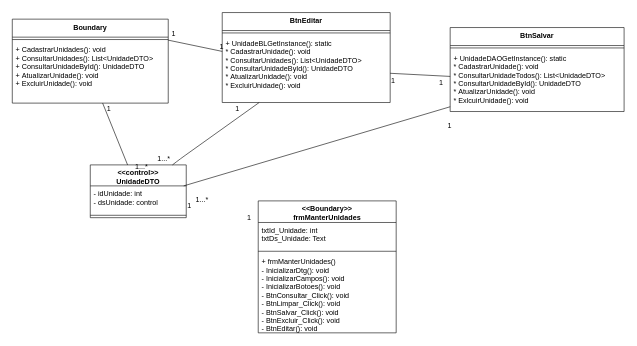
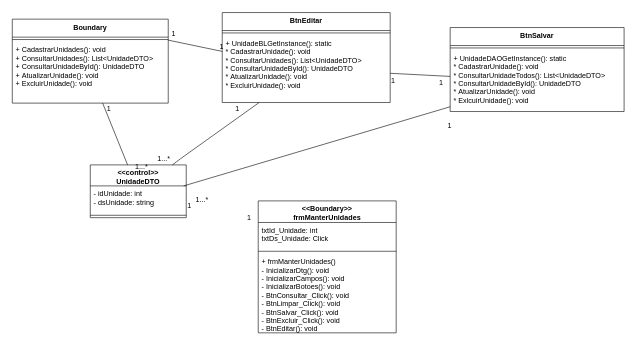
  <mxCell id="0" />
  <mxCell id="1" parent="0" />
  <mxCell id="2" value="&lt;&lt;Boundary&gt;&gt;&#10;frmManterUnidades" style="swimlane;fontStyle=1;align=center;verticalAlign=top;childLayout=stackLayout;horizontal=1;startSize=36;horizontalStack=0;resizeParent=1;resizeParentMax=0;resizeLast=0;collapsible=1;marginBottom=0;" parent="1" vertex="1"><mxGeometry x="430" y="334" width="230" height="220" as="geometry" /></mxCell>
- <mxCell id="3" value="txtId_Unidade: int&#10;txtDs_Unidade: Text &#10; " style="text;strokeColor=none;fillColor=none;align=left;verticalAlign=top;spacingLeft=4;spacingRight=4;overflow=hidden;rotatable=0;points=[[0,0.5],[1,0.5]];portConstraint=eastwest;" parent="2" vertex="1"><mxGeometry y="36" width="230" height="44" as="geometry" /></mxCell>
+ <mxCell id="3" value="txtId_Unidade: int&#10;txtDs_Unidade: Click &#10; " style="text;strokeColor=none;fillColor=none;align=left;verticalAlign=top;spacingLeft=4;spacingRight=4;overflow=hidden;rotatable=0;points=[[0,0.5],[1,0.5]];portConstraint=eastwest;" parent="2" vertex="1"><mxGeometry y="36" width="230" height="44" as="geometry" /></mxCell>
  <mxCell id="4" value="" style="line;strokeWidth=1;fillColor=none;align=left;verticalAlign=middle;spacingTop=-1;spacingLeft=3;spacingRight=3;rotatable=0;labelPosition=right;points=[];portConstraint=eastwest;" parent="2" vertex="1"><mxGeometry y="80" width="230" height="8" as="geometry" /></mxCell>
  <mxCell id="5" value="+ frmManterUnidades()&#10;- InicializarDtg(): void&#10;- InicializarCampos(): void&#10;- InicializarBotoes(): void&#10;- BtnConsultar_Click(): void&#10;- BtnLimpar_Click(): void&#10;- BtnSalvar_Click(): void&#10;- BtnExcluir_Click(): void&#10;- BtnEditar(): void&#10;" style="text;strokeColor=none;fillColor=none;align=left;verticalAlign=top;spacingLeft=4;spacingRight=4;overflow=hidden;rotatable=0;points=[[0,0.5],[1,0.5]];portConstraint=eastwest;" parent="2" vertex="1"><mxGeometry y="88" width="230" height="132" as="geometry" /></mxCell>
  <mxCell id="6" value="&lt;&lt;control&gt;&gt;&#10;UnidadeDTO&#10;" style="swimlane;fontStyle=1;align=center;verticalAlign=top;childLayout=stackLayout;horizontal=1;startSize=35;horizontalStack=0;resizeParent=1;resizeParentMax=0;resizeLast=0;collapsible=1;marginBottom=0;" parent="1" vertex="1"><mxGeometry x="150" y="274" width="160" height="88" as="geometry" /></mxCell>
- <mxCell id="7" value="- idUnidade: int&#10;- dsUnidade: control&#10;" style="text;strokeColor=none;fillColor=none;align=left;verticalAlign=top;spacingLeft=4;spacingRight=4;overflow=hidden;rotatable=0;points=[[0,0.5],[1,0.5]];portConstraint=eastwest;" parent="6" vertex="1"><mxGeometry y="35" width="160" height="45" as="geometry" /></mxCell>
+ <mxCell id="7" value="- idUnidade: int&#10;- dsUnidade: string&#10;" style="text;strokeColor=none;fillColor=none;align=left;verticalAlign=top;spacingLeft=4;spacingRight=4;overflow=hidden;rotatable=0;points=[[0,0.5],[1,0.5]];portConstraint=eastwest;" parent="6" vertex="1"><mxGeometry y="35" width="160" height="45" as="geometry" /></mxCell>
  <mxCell id="8" value="" style="line;strokeWidth=1;fillColor=none;align=left;verticalAlign=middle;spacingTop=-1;spacingLeft=3;spacingRight=3;rotatable=0;labelPosition=right;points=[];portConstraint=eastwest;" parent="6" vertex="1"><mxGeometry y="80" width="160" height="8" as="geometry" /></mxCell>
  <mxCell id="9" value="Boundary" style="swimlane;fontStyle=1;align=center;verticalAlign=top;childLayout=stackLayout;horizontal=1;startSize=30;horizontalStack=0;resizeParent=1;resizeParentMax=0;resizeLast=0;collapsible=1;marginBottom=0;" parent="1" vertex="1"><mxGeometry x="20" y="31" width="260" height="140" as="geometry" /></mxCell>
  <mxCell id="10" value="" style="line;strokeWidth=1;fillColor=none;align=left;verticalAlign=middle;spacingTop=-1;spacingLeft=3;spacingRight=3;rotatable=0;labelPosition=right;points=[];portConstraint=eastwest;" parent="9" vertex="1"><mxGeometry y="30" width="260" height="8" as="geometry" /></mxCell>
  <mxCell id="11" value="+ CadastrarUnidades(): void&#10;+ ConsultarUnidades(): List&lt;UnidadeDTO&gt;&#10;+ ConsultarUnidadeById(): UnidadeDTO&#10;+ AtualizarUnidade(): void&#10;+ ExcluirUnidade(): void" style="text;strokeColor=none;fillColor=none;align=left;verticalAlign=top;spacingLeft=4;spacingRight=4;overflow=hidden;rotatable=0;points=[[0,0.5],[1,0.5]];portConstraint=eastwest;" parent="9" vertex="1"><mxGeometry y="38" width="260" height="102" as="geometry" /></mxCell>
  <mxCell id="12" value="BtnEditar" style="swimlane;fontStyle=1;align=center;verticalAlign=top;childLayout=stackLayout;horizontal=1;startSize=30;horizontalStack=0;resizeParent=1;resizeParentMax=0;resizeLast=0;collapsible=1;marginBottom=0;" parent="1" vertex="1"><mxGeometry x="370" y="20" width="280" height="150" as="geometry" /></mxCell>
  <mxCell id="13" value="" style="line;strokeWidth=1;fillColor=none;align=left;verticalAlign=middle;spacingTop=-1;spacingLeft=3;spacingRight=3;rotatable=0;labelPosition=right;points=[];portConstraint=eastwest;" parent="12" vertex="1"><mxGeometry y="30" width="280" height="8" as="geometry" /></mxCell>
  <mxCell id="14" value="+ UnidadeBLGetInstance(): static&#10;* CadastrarUnidade(): void&#10;* ConsultarUnidades(): List&lt;UnidadeDTO&gt;&#10;* ConsultarUnidadeById(): UnidadeDTO&#10;* AtualizarUnidade(): void&#10;* ExcluirUnidade(): void" style="text;strokeColor=none;fillColor=none;align=left;verticalAlign=top;spacingLeft=4;spacingRight=4;overflow=hidden;rotatable=0;points=[[0,0.5],[1,0.5]];portConstraint=eastwest;" parent="12" vertex="1"><mxGeometry y="38" width="280" height="112" as="geometry" /></mxCell>
  <mxCell id="15" value="BtnSalvar" style="swimlane;fontStyle=1;align=center;verticalAlign=top;childLayout=stackLayout;horizontal=1;startSize=30;horizontalStack=0;resizeParent=1;resizeParentMax=0;resizeLast=0;collapsible=1;marginBottom=0;" parent="1" vertex="1"><mxGeometry x="750" y="45" width="290" height="140" as="geometry" /></mxCell>
  <mxCell id="16" value="" style="line;strokeWidth=1;fillColor=none;align=left;verticalAlign=middle;spacingTop=-1;spacingLeft=3;spacingRight=3;rotatable=0;labelPosition=right;points=[];portConstraint=eastwest;" parent="15" vertex="1"><mxGeometry y="30" width="290" height="8" as="geometry" /></mxCell>
  <mxCell id="17" value="+ UnidadeDAOGetInstance(): static&#10;* CadastrarUnidade(): void&#10;* ConsultarUnidadeTodos(): List&lt;UnidadeDTO&gt;&#10;* ConsultarUnidadeById(): UnidadeDTO&#10;* AtualizarUnidade(): void&#10;* ExlcuirUnidade(): void " style="text;strokeColor=none;fillColor=none;align=left;verticalAlign=top;spacingLeft=4;spacingRight=4;overflow=hidden;rotatable=0;points=[[0,0.5],[1,0.5]];portConstraint=eastwest;" parent="15" vertex="1"><mxGeometry y="38" width="290" height="102" as="geometry" /></mxCell>
  <mxCell id="18" value="" style="endArrow=none;html=1;" parent="1" source="6" target="11" edge="1"><mxGeometry width="50" height="50" relative="1" as="geometry"><mxPoint x="199.829" y="242.5" as="sourcePoint" /><mxPoint x="215.773" y="166.5" as="targetPoint" /></mxGeometry></mxCell>
  <mxCell id="19" value="" style="endArrow=none;html=1;exitX=1;exitY=0.25;exitDx=0;exitDy=0;" parent="1" source="9" edge="1" target="14"><mxGeometry width="50" height="50" relative="1" as="geometry"><mxPoint x="301.829" y="173" as="sourcePoint" /><mxPoint x="370" y="62.087" as="targetPoint" /></mxGeometry></mxCell>
  <mxCell id="20" value="" style="endArrow=none;html=1;" parent="1" source="7" target="17" edge="1"><mxGeometry width="50" height="50" relative="1" as="geometry"><mxPoint x="320" y="302.37" as="sourcePoint" /><mxPoint x="426.464" y="231" as="targetPoint" /></mxGeometry></mxCell>
  <mxCell id="21" value="1" style="text;html=1;resizable=0;points=[];autosize=1;align=left;verticalAlign=top;spacingTop=-4;" parent="1" vertex="1"><mxGeometry x="284" y="45" width="20" height="20" as="geometry" /></mxCell>
  <mxCell id="22" value="1" style="text;html=1;resizable=0;points=[];autosize=1;align=left;verticalAlign=top;spacingTop=-4;" parent="1" vertex="1"><mxGeometry x="364" y="68" width="20" height="20" as="geometry" /></mxCell>
  <mxCell id="23" value="1" style="text;html=1;resizable=0;points=[];autosize=1;align=left;verticalAlign=top;spacingTop=-4;" parent="1" vertex="1"><mxGeometry x="176" y="171" width="20" height="20" as="geometry" /></mxCell>
  <mxCell id="24" value="1...*" style="text;html=1;resizable=0;points=[];autosize=1;align=left;verticalAlign=top;spacingTop=-4;" parent="1" vertex="1"><mxGeometry x="223" y="268" width="40" height="20" as="geometry" /></mxCell>
  <mxCell id="25" value="1...*" style="text;html=1;resizable=0;points=[];autosize=1;align=left;verticalAlign=top;spacingTop=-4;" parent="1" vertex="1"><mxGeometry x="260" y="254" width="40" height="20" as="geometry" /></mxCell>
  <mxCell id="26" value="" style="endArrow=none;html=1;" parent="1" source="6" target="14" edge="1"><mxGeometry width="50" height="50" relative="1" as="geometry"><mxPoint x="307.647" y="274" as="sourcePoint" /><mxPoint x="350" y="237.692" as="targetPoint" /><Array as="points"><mxPoint x="300" y="264" /></Array></mxGeometry></mxCell>
  <mxCell id="27" value="1" style="text;html=1;resizable=0;points=[];autosize=1;align=left;verticalAlign=top;spacingTop=-4;" parent="1" vertex="1"><mxGeometry x="390" y="170" width="20" height="20" as="geometry" /></mxCell>
  <mxCell id="28" value="1...*" style="text;html=1;resizable=0;points=[];autosize=1;align=left;verticalAlign=top;spacingTop=-4;" parent="1" vertex="1"><mxGeometry x="324" y="322" width="40" height="20" as="geometry" /></mxCell>
  <mxCell id="29" value="1" style="text;html=1;resizable=0;points=[];autosize=1;align=left;verticalAlign=top;spacingTop=-4;" parent="1" vertex="1"><mxGeometry x="310" y="331.5" width="20" height="20" as="geometry" /></mxCell>
  <mxCell id="30" value="1" style="text;html=1;resizable=0;points=[];autosize=1;align=left;verticalAlign=top;spacingTop=-4;" parent="1" vertex="1"><mxGeometry x="410" y="352" width="20" height="20" as="geometry" /></mxCell>
  <mxCell id="31" value="1" style="text;html=1;resizable=0;points=[];autosize=1;align=left;verticalAlign=top;spacingTop=-4;" parent="1" vertex="1"><mxGeometry x="744" y="199" width="20" height="20" as="geometry" /></mxCell>
  <mxCell id="32" value="" style="endArrow=none;html=1;" parent="1" source="14" target="17" edge="1"><mxGeometry width="50" height="50" relative="1" as="geometry"><mxPoint x="317.647" y="284" as="sourcePoint" /><mxPoint x="411.176" y="231" as="targetPoint" /></mxGeometry></mxCell>
  <mxCell id="33" value="1" style="text;html=1;resizable=0;points=[];autosize=1;align=left;verticalAlign=top;spacingTop=-4;" parent="1" vertex="1"><mxGeometry x="650" y="124" width="20" height="20" as="geometry" /></mxCell>
  <mxCell id="34" value="1" style="text;html=1;resizable=0;points=[];autosize=1;align=left;verticalAlign=top;spacingTop=-4;" parent="1" vertex="1"><mxGeometry x="730" y="126.5" width="20" height="20" as="geometry" /></mxCell>
